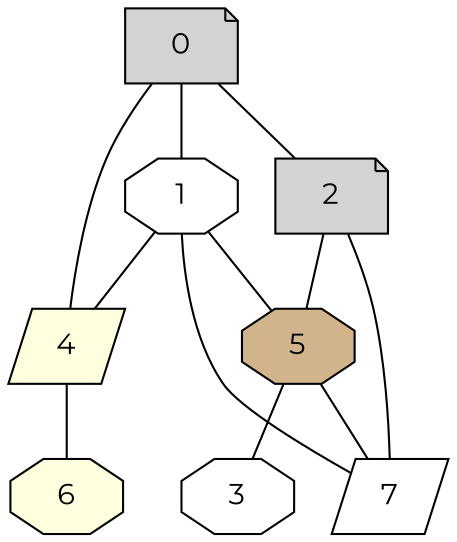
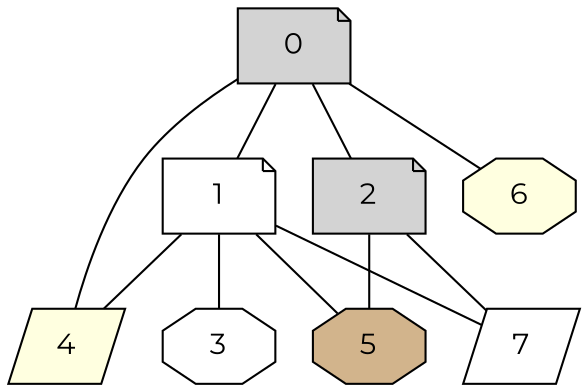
  strict graph {
    fontname=Montserrat
    node [fillcolor=white fontname=Montserrat shape=octagon style=filled]
    edge [cost=3 fontname=Montserrat]
    0 [fillcolor=lightgrey shape=note]
-   1
+   1 [shape=note]
    4 [fillcolor=lightyellow shape=parallelogram]
    2 [fillcolor=lightgrey shape=note]
    3
    5 [fillcolor=tan]
    7 [shape=parallelogram]
    6 [fillcolor=lightyellow]
    0 -- 1
    0 -- 4 [cost=8]
    0 -- 2 [cost=2]
    1 -- 4 [cost=4]
-   5 -- 3 [cost=1]
+   1 -- 3 [cost=1]
    1 -- 5 [cost=6]
    1 -- 7 [cost=7]
-   4 -- 6 [cost=1]
+   0 -- 6 [cost=1]
    2 -- 5 [cost=5]
    2 -- 7
-   5 -- 7 [cost=2]
  }
